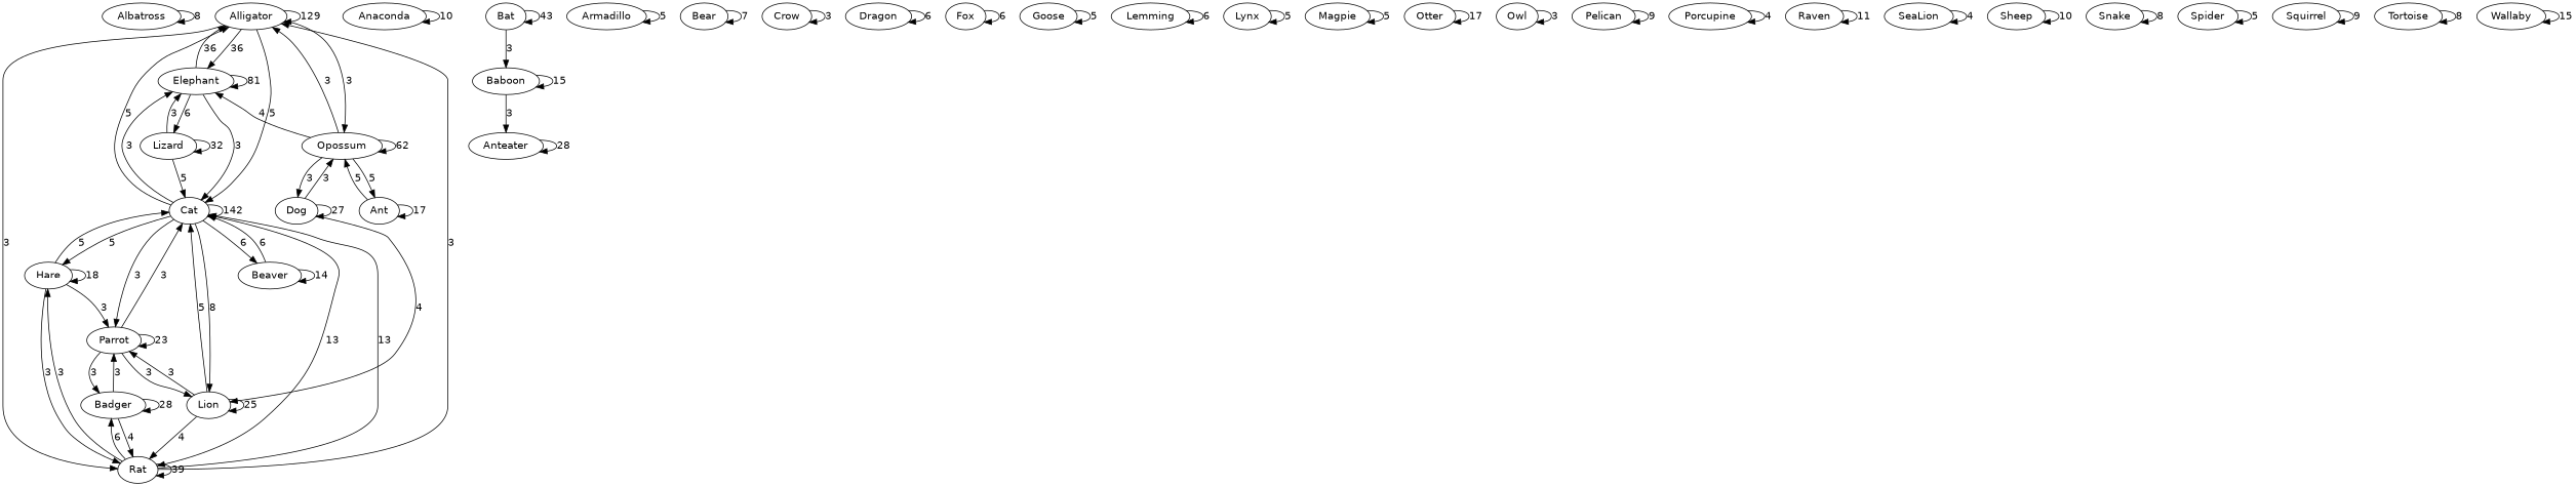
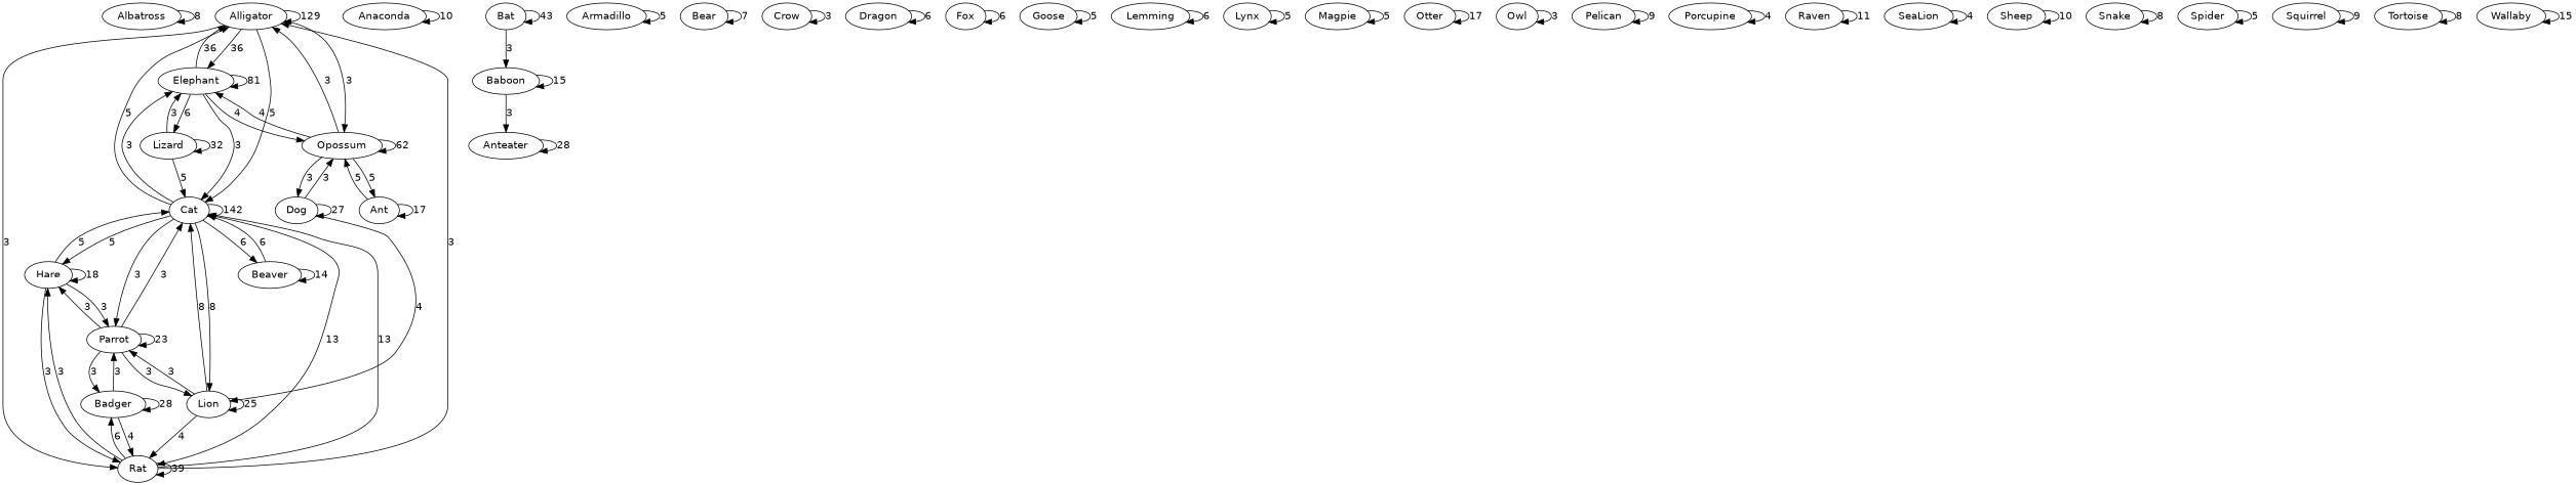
  digraph {
    clusterrank=local
    fontname="DejaVu Sans"
    rank=same
    node [fontname="DejaVu Sans"]
    edge [fontname="DejaVu Sans"]
    Albatross
    Alligator
    Elephant
    Cat
    Rat
    Opossum
    Lizard
    Parrot
    Beaver
    Lion
    Hare
    Badger
    Ant
    Dog
    Anaconda
    Anteater
    Baboon
    Armadillo
    Bat
    Bear
    Crow
    Dragon
    Fox
    Goose
    Lemming
    Lynx
    Magpie
    Otter
    Owl
    Pelican
    Porcupine
    Raven
    SeaLion
    Sheep
    Snake
    Spider
    Squirrel
    Tortoise
    Wallaby
    Albatross -> Albatross [label=8]
    Alligator -> Alligator [label=129]
    Alligator -> Elephant [label=36]
    Alligator -> Cat [label=5]
    Alligator -> Rat [label=3]
    Alligator -> Opossum [label=3]
    Elephant -> Alligator [label=36]
    Elephant -> Elephant [label=81]
    Elephant -> Cat [label=3]
+   Elephant -> Opossum [label=4]
    Elephant -> Lizard [label=6]
    Cat -> Alligator [label=5]
    Cat -> Elephant [label=3]
    Cat -> Cat [label=142]
    Cat -> Rat [label=13]
    Cat -> Parrot [label=3]
    Cat -> Beaver [label=6]
    Cat -> Lion [label=8]
    Cat -> Hare [label=5]
    Rat -> Alligator [label=3]
    Rat -> Cat [label=13]
    Rat -> Rat [label=39]
    Rat -> Hare [label=3]
    Rat -> Badger [label=6]
    Opossum -> Alligator [label=3]
    Opossum -> Elephant [label=4]
    Opossum -> Opossum [label=62]
    Opossum -> Ant [label=5]
    Opossum -> Dog [label=3]
    Lizard -> Elephant [label=3]
    Lizard -> Cat [label=5]
    Lizard -> Lizard [label=32]
    Parrot -> Cat [label=3]
    Parrot -> Parrot [label=23]
    Parrot -> Lion [label=3]
+   Parrot -> Hare [label=3]
    Parrot -> Badger [label=3]
    Beaver -> Cat [label=6]
    Beaver -> Beaver [label=14]
-   Lion -> Cat [label=5]
+   Lion -> Cat [label=8]
    Lion -> Rat [label=4]
    Lion -> Parrot [label=3]
    Lion -> Lion [label=25]
    Hare -> Cat [label=5]
    Hare -> Rat [label=3]
    Hare -> Parrot [label=3]
    Hare -> Hare [label=18]
    Badger -> Rat [label=4]
    Badger -> Parrot [label=3]
    Badger -> Badger [label=28]
    Ant -> Opossum [label=5]
    Ant -> Ant [label=17]
    Dog -> Opossum [label=3]
    Dog -> Lion [label=4]
    Dog -> Dog [label=27]
    Anaconda -> Anaconda [label=10]
    Anteater -> Anteater [label=28]
    Baboon -> Anteater [label=3]
    Baboon -> Baboon [label=15]
    Armadillo -> Armadillo [label=5]
    Bat -> Baboon [label=3]
    Bat -> Bat [label=43]
    Bear -> Bear [label=7]
    Crow -> Crow [label=3]
    Dragon -> Dragon [label=6]
    Fox -> Fox [label=6]
    Goose -> Goose [label=5]
    Lemming -> Lemming [label=6]
    Lynx -> Lynx [label=5]
    Magpie -> Magpie [label=5]
    Otter -> Otter [label=17]
    Owl -> Owl [label=3]
    Pelican -> Pelican [label=9]
    Porcupine -> Porcupine [label=4]
    Raven -> Raven [label=11]
    SeaLion -> SeaLion [label=4]
    Sheep -> Sheep [label=10]
    Snake -> Snake [label=8]
    Spider -> Spider [label=5]
    Squirrel -> Squirrel [label=9]
    Tortoise -> Tortoise [label=8]
    Wallaby -> Wallaby [label=15]
  }
